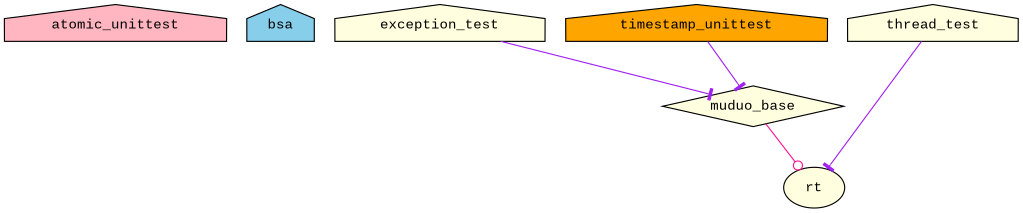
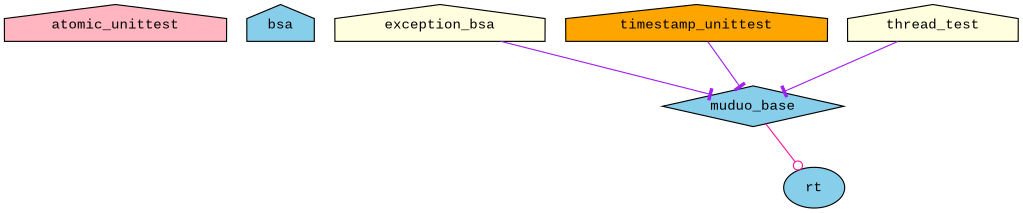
  digraph {
    fontname="Liberation Mono"
    node [fillcolor=lightyellow fontname="Liberation Mono" fontsize=12 shape=house style=filled]
    edge [arrowhead=tee color=purple fontname="Liberation Mono"]
    n1 [fillcolor=lightpink label=atomic_unittest]
    n2 [fillcolor=skyblue label=bsa]
-   n3 [label=exception_test]
-   n4 [label=muduo_base shape=diamond]
-   n5 [label=rt shape=ellipse]
+   n3 [label=exception_bsa]
+   n4 [fillcolor=skyblue label=muduo_base shape=diamond]
+   n5 [fillcolor=skyblue label=rt shape=ellipse]
    n6 [label=thread_test]
    n7 [fillcolor=orange label=timestamp_unittest]
    n3 -> n4
    n4 -> n5 [arrowhead=odot color=deeppink]
-   n6 -> n5
+   n6 -> n4
    n7 -> n4
  }
